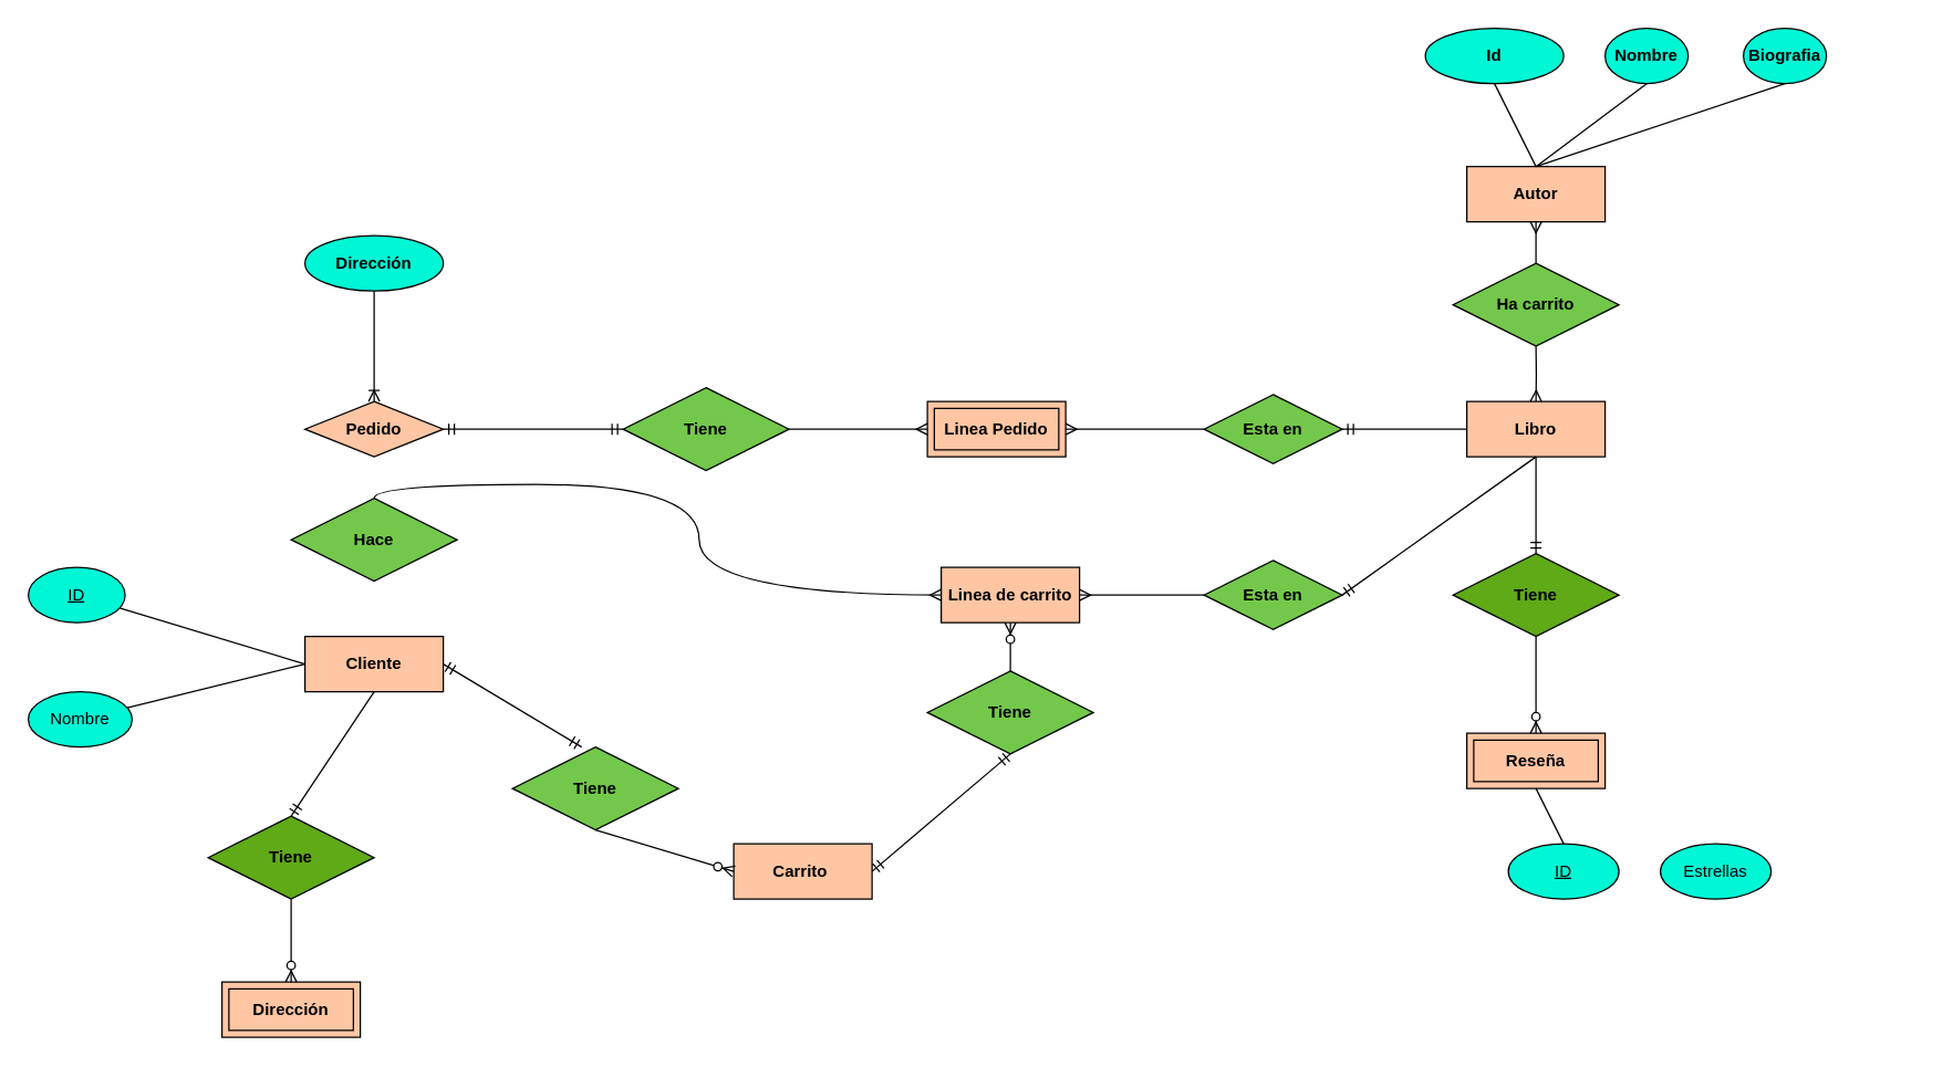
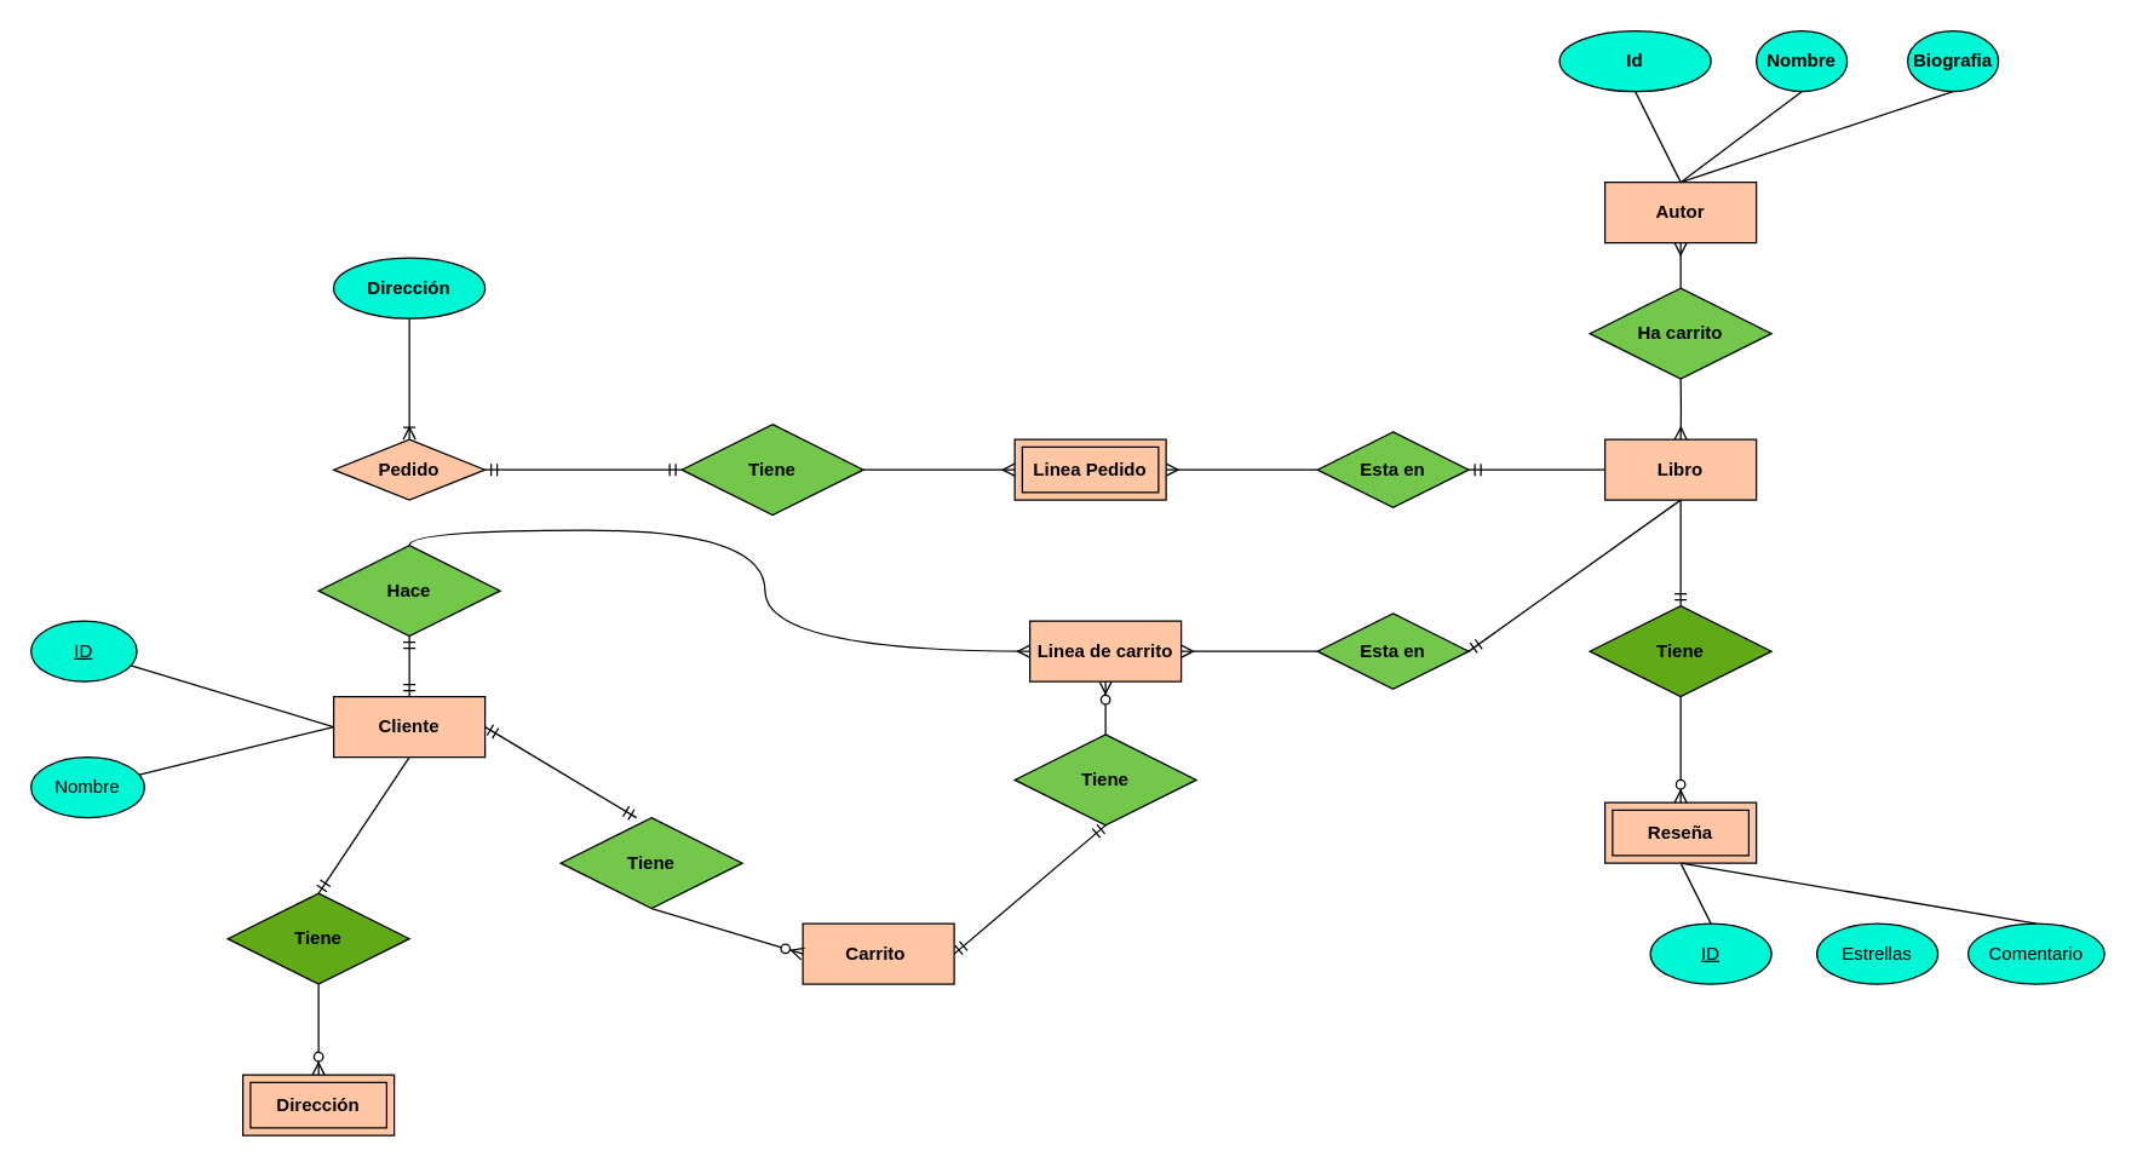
  <mxCell id="0" />
  <mxCell id="1" parent="0" />
  <mxCell id="2" value="&lt;b&gt;Libro&lt;/b&gt;" style="whiteSpace=wrap;html=1;align=center;fillColor=#FFC6A4;" parent="1" vertex="1"><mxGeometry x="1060" y="290" width="100" height="40" as="geometry" /></mxCell>
  <mxCell id="3" value="&lt;b&gt;Autor&lt;/b&gt;" style="whiteSpace=wrap;html=1;align=center;fillColor=#FFC6A4;" parent="1" vertex="1"><mxGeometry x="1060" y="120" width="100" height="40" as="geometry" /></mxCell>
  <mxCell id="4" value="&lt;b&gt;Ha carrito&lt;/b&gt;" style="shape=rhombus;perimeter=rhombusPerimeter;whiteSpace=wrap;html=1;align=center;fillColor=#73C84B;" parent="1" vertex="1"><mxGeometry x="1050" y="190" width="120" height="60" as="geometry" /></mxCell>
  <mxCell id="5" value="" style="edgeStyle=orthogonalEdgeStyle;fontSize=12;html=1;endArrow=ERmany;entryX=0.5;entryY=1;entryDx=0;entryDy=0;exitX=0.5;exitY=0;exitDx=0;exitDy=0;curved=1;" parent="1" edge="1"><mxGeometry width="100" height="100" relative="1" as="geometry"><mxPoint x="1110" y="190" as="sourcePoint" /><mxPoint x="1110" y="160" as="targetPoint" /></mxGeometry></mxCell>
  <mxCell id="6" value="" style="edgeStyle=orthogonalEdgeStyle;fontSize=12;html=1;endArrow=ERmany;exitX=0.5;exitY=1;exitDx=0;exitDy=0;entryX=0.5;entryY=0;entryDx=0;entryDy=0;curved=1;" parent="1" target="2" edge="1"><mxGeometry width="100" height="100" relative="1" as="geometry"><mxPoint x="1110" y="250" as="sourcePoint" /><mxPoint x="1290" y="330" as="targetPoint" /></mxGeometry></mxCell>
  <mxCell id="7" value="&lt;b&gt;Cliente&lt;/b&gt;" style="whiteSpace=wrap;html=1;align=center;fillColor=#FFC6A4;" parent="1" vertex="1"><mxGeometry x="220" y="460" width="100" height="40" as="geometry" /></mxCell>
  <mxCell id="8" value="&lt;b&gt;Pedido&lt;/b&gt;" style="rhombus;whiteSpace=wrap;html=1;align=center;fillColor=#FFC6A4;" parent="1" vertex="1"><mxGeometry x="220" y="290" width="100" height="40" as="geometry" /></mxCell>
  <mxCell id="9" value="&lt;b&gt;Hace&lt;/b&gt;" style="shape=rhombus;perimeter=rhombusPerimeter;whiteSpace=wrap;html=1;align=center;fillColor=#73C84B;" parent="1" vertex="1"><mxGeometry x="210" y="360" width="120" height="60" as="geometry" /></mxCell>
+ <mxCell id="10" value="" style="edgeStyle=orthogonalEdgeStyle;fontSize=12;html=1;endArrow=ERmandOne;startArrow=ERmandOne;exitX=0.5;exitY=0;exitDx=0;exitDy=0;entryX=0.5;entryY=1;entryDx=0;entryDy=0;curved=1;" parent="1" source="7" target="9" edge="1"><mxGeometry width="100" height="100" relative="1" as="geometry"><mxPoint x="480" y="360" as="sourcePoint" /><mxPoint x="580" y="260" as="targetPoint" /></mxGeometry></mxCell>
  <mxCell id="11" value="" style="edgeStyle=orthogonalEdgeStyle;fontSize=12;html=1;endArrow=ERmany;exitX=0.5;exitY=0;exitDx=0;exitDy=0;curved=1;" parent="1" source="9" target="48" edge="1"><mxGeometry width="100" height="100" relative="1" as="geometry"><mxPoint x="480" y="360" as="sourcePoint" /><mxPoint x="580" y="260" as="targetPoint" /></mxGeometry></mxCell>
  <mxCell id="12" value="&lt;b&gt;Linea Pedido&lt;/b&gt;" style="shape=ext;margin=3;double=1;whiteSpace=wrap;html=1;align=center;fillColor=#FFC6A4;" parent="1" vertex="1"><mxGeometry x="670" y="290" width="100" height="40" as="geometry" /></mxCell>
  <mxCell id="13" value="&lt;b&gt;Tiene&lt;/b&gt;" style="shape=rhombus;perimeter=rhombusPerimeter;whiteSpace=wrap;html=1;align=center;fillColor=#73C84B;" parent="1" vertex="1"><mxGeometry x="450" y="280" width="120" height="60" as="geometry" /></mxCell>
  <mxCell id="14" value="" style="edgeStyle=orthogonalEdgeStyle;fontSize=12;html=1;endArrow=ERmandOne;startArrow=ERmandOne;exitX=1;exitY=0.5;exitDx=0;exitDy=0;entryX=0;entryY=0.5;entryDx=0;entryDy=0;curved=1;" parent="1" source="8" target="13" edge="1"><mxGeometry width="100" height="100" relative="1" as="geometry"><mxPoint x="390" y="470" as="sourcePoint" /><mxPoint x="390" y="430" as="targetPoint" /></mxGeometry></mxCell>
  <mxCell id="15" value="" style="edgeStyle=orthogonalEdgeStyle;fontSize=12;html=1;endArrow=ERmany;exitX=1;exitY=0.5;exitDx=0;exitDy=0;entryX=0;entryY=0.5;entryDx=0;entryDy=0;curved=1;" parent="1" source="13" target="12" edge="1"><mxGeometry width="100" height="100" relative="1" as="geometry"><mxPoint x="390" y="370" as="sourcePoint" /><mxPoint x="390" y="340" as="targetPoint" /></mxGeometry></mxCell>
  <mxCell id="16" value="&lt;b&gt;Esta en&lt;/b&gt;" style="shape=rhombus;perimeter=rhombusPerimeter;whiteSpace=wrap;html=1;align=center;fillColor=#73C84B;" parent="1" vertex="1"><mxGeometry x="870" y="285" width="100" height="50" as="geometry" /></mxCell>
  <mxCell id="17" value="" style="fontSize=12;html=1;endArrow=ERmandOne;exitX=0;exitY=0.5;exitDx=0;exitDy=0;entryX=1;entryY=0.5;entryDx=0;entryDy=0;" parent="1" source="2" target="16" edge="1"><mxGeometry width="100" height="100" relative="1" as="geometry"><mxPoint x="730" y="360" as="sourcePoint" /><mxPoint x="972" y="310" as="targetPoint" /></mxGeometry></mxCell>
  <mxCell id="18" value="" style="edgeStyle=orthogonalEdgeStyle;fontSize=12;html=1;endArrow=ERmany;exitX=0;exitY=0.5;exitDx=0;exitDy=0;entryX=1;entryY=0.5;entryDx=0;entryDy=0;curved=1;" parent="1" source="16" target="12" edge="1"><mxGeometry width="100" height="100" relative="1" as="geometry"><mxPoint x="630" y="320" as="sourcePoint" /><mxPoint x="670" y="320" as="targetPoint" /></mxGeometry></mxCell>
  <mxCell id="19" value="&lt;b&gt;Nombre&lt;/b&gt;" style="ellipse;whiteSpace=wrap;html=1;align=center;fillColor=#00F7D5;" parent="1" vertex="1"><mxGeometry x="1160" y="20" width="60" height="40" as="geometry" /></mxCell>
  <mxCell id="20" value="&lt;b&gt;Id&lt;/b&gt;" style="ellipse;whiteSpace=wrap;html=1;align=center;fillColor=#00F7D5;" parent="1" vertex="1"><mxGeometry x="1030" y="20" width="100" height="40" as="geometry" /></mxCell>
  <mxCell id="21" value="&lt;b&gt;Biografia&lt;/b&gt;" style="ellipse;whiteSpace=wrap;html=1;align=center;fillColor=#00F7D5;" parent="1" vertex="1"><mxGeometry x="1260" y="20" width="60" height="40" as="geometry" /></mxCell>
  <mxCell id="22" value="" style="endArrow=none;html=1;entryX=0.5;entryY=1;entryDx=0;entryDy=0;exitX=0.5;exitY=0;exitDx=0;exitDy=0;" parent="1" source="3" target="20" edge="1"><mxGeometry width="50" height="50" relative="1" as="geometry"><mxPoint x="490" y="120" as="sourcePoint" /><mxPoint x="922" y="90" as="targetPoint" /></mxGeometry></mxCell>
  <mxCell id="23" value="" style="endArrow=none;html=1;entryX=0.5;entryY=1;entryDx=0;entryDy=0;exitX=0.5;exitY=0;exitDx=0;exitDy=0;" parent="1" target="19" edge="1" source="3"><mxGeometry width="50" height="50" relative="1" as="geometry"><mxPoint x="1060" y="120" as="sourcePoint" /><mxPoint x="932" y="100" as="targetPoint" /></mxGeometry></mxCell>
  <mxCell id="24" value="" style="endArrow=none;html=1;entryX=0.5;entryY=1;entryDx=0;entryDy=0;exitX=0.5;exitY=0;exitDx=0;exitDy=0;" parent="1" source="3" target="21" edge="1"><mxGeometry width="50" height="50" relative="1" as="geometry"><mxPoint x="1070" y="130" as="sourcePoint" /><mxPoint x="1030" y="100" as="targetPoint" /></mxGeometry></mxCell>
  <mxCell id="25" value="&lt;b&gt;Reseña&lt;/b&gt;" style="shape=ext;margin=3;double=1;whiteSpace=wrap;html=1;align=center;fillColor=#FFC6A4;strokeColor=#000000;" vertex="1" parent="1"><mxGeometry x="1060" y="530" width="100" height="40" as="geometry" /></mxCell>
  <mxCell id="26" value="&lt;b&gt;&lt;font color=&quot;#000000&quot;&gt;Tiene&lt;/font&gt;&lt;/b&gt;" style="shape=rhombus;perimeter=rhombusPerimeter;whiteSpace=wrap;html=1;align=center;fillColor=#60a917;strokeColor=#000000;fontColor=#ffffff;" vertex="1" parent="1"><mxGeometry x="1050" y="400" width="120" height="60" as="geometry" /></mxCell>
  <mxCell id="27" value="" style="fontSize=12;html=1;endArrow=ERmandOne;rounded=0;entryX=0.5;entryY=0;entryDx=0;entryDy=0;exitX=0.5;exitY=1;exitDx=0;exitDy=0;" edge="1" parent="1" source="2" target="26"><mxGeometry width="100" height="100" relative="1" as="geometry"><mxPoint x="940" y="480" as="sourcePoint" /><mxPoint x="1040" y="380" as="targetPoint" /></mxGeometry></mxCell>
  <mxCell id="28" value="" style="fontSize=12;html=1;endArrow=ERzeroToMany;endFill=1;rounded=0;exitX=0.5;exitY=1;exitDx=0;exitDy=0;entryX=0.5;entryY=0;entryDx=0;entryDy=0;" edge="1" parent="1" source="26" target="25"><mxGeometry width="100" height="100" relative="1" as="geometry"><mxPoint x="890" y="600" as="sourcePoint" /><mxPoint x="1080" y="480" as="targetPoint" /></mxGeometry></mxCell>
  <mxCell id="29" value="&lt;font color=&quot;#000000&quot;&gt;&lt;b&gt;Tiene&lt;/b&gt;&lt;/font&gt;" style="shape=rhombus;perimeter=rhombusPerimeter;whiteSpace=wrap;html=1;align=center;fontColor=#ffffff;fillColor=#60a917;strokeColor=#000000;" vertex="1" parent="1"><mxGeometry x="150" y="590" width="120" height="60" as="geometry" /></mxCell>
  <mxCell id="30" value="" style="fontSize=12;html=1;endArrow=ERmandOne;rounded=0;fontColor=#000000;exitX=0.5;exitY=1;exitDx=0;exitDy=0;entryX=0.5;entryY=0;entryDx=0;entryDy=0;" edge="1" parent="1" source="7" target="29"><mxGeometry width="100" height="100" relative="1" as="geometry"><mxPoint x="480" y="580" as="sourcePoint" /><mxPoint x="430" y="620" as="targetPoint" /></mxGeometry></mxCell>
  <mxCell id="31" value="ID" style="ellipse;whiteSpace=wrap;html=1;align=center;fontStyle=4;fontColor=#000000;strokeColor=#000000;fillColor=#00F7D5;" vertex="1" parent="1"><mxGeometry x="1090" y="610" width="80" height="40" as="geometry" /></mxCell>
  <mxCell id="32" value="Estrellas" style="ellipse;whiteSpace=wrap;html=1;align=center;fontColor=#000000;strokeColor=#000000;fillColor=#00F7D5;" vertex="1" parent="1"><mxGeometry x="1200" y="610" width="80" height="40" as="geometry" /></mxCell>
+ <mxCell id="33" value="Comentario" style="ellipse;whiteSpace=wrap;html=1;align=center;fontColor=#000000;strokeColor=#000000;fillColor=#00F7D5;" vertex="1" parent="1"><mxGeometry x="1300" y="610" width="90" height="40" as="geometry" /></mxCell>
  <mxCell id="34" value="" style="endArrow=none;html=1;rounded=0;fontColor=#000000;entryX=0.5;entryY=1;entryDx=0;entryDy=0;exitX=0.5;exitY=0;exitDx=0;exitDy=0;" edge="1" parent="1" source="31" target="25"><mxGeometry relative="1" as="geometry"><mxPoint x="650" y="580" as="sourcePoint" /><mxPoint x="810" y="580" as="targetPoint" /><Array as="points" /></mxGeometry></mxCell>
+ <mxCell id="35" value="" style="endArrow=none;html=1;rounded=0;fontColor=#000000;entryX=0.5;entryY=1;entryDx=0;entryDy=0;exitX=0.5;exitY=0;exitDx=0;exitDy=0;" edge="1" parent="1" source="33" target="25"><mxGeometry relative="1" as="geometry"><mxPoint x="650" y="580" as="sourcePoint" /><mxPoint x="810" y="580" as="targetPoint" /></mxGeometry></mxCell>
  <mxCell id="36" value="Nombre" style="ellipse;whiteSpace=wrap;html=1;align=center;fontColor=#000000;strokeColor=#000000;fillColor=#00F7D5;" vertex="1" parent="1"><mxGeometry x="20" y="500" width="75" height="40" as="geometry" /></mxCell>
  <mxCell id="37" value="ID" style="ellipse;whiteSpace=wrap;html=1;align=center;fontStyle=4;fontColor=#000000;strokeColor=#000000;fillColor=#00F7D5;" vertex="1" parent="1"><mxGeometry x="20" y="410" width="70" height="40" as="geometry" /></mxCell>
  <mxCell id="38" value="" style="endArrow=none;html=1;rounded=0;fontColor=#000000;exitX=0;exitY=0.5;exitDx=0;exitDy=0;" edge="1" parent="1" source="7" target="37"><mxGeometry relative="1" as="geometry"><mxPoint x="460" y="580" as="sourcePoint" /><mxPoint x="620" y="580" as="targetPoint" /></mxGeometry></mxCell>
  <mxCell id="39" value="" style="endArrow=none;html=1;rounded=0;fontColor=#000000;exitX=0;exitY=0.5;exitDx=0;exitDy=0;" edge="1" parent="1" source="7" target="36"><mxGeometry relative="1" as="geometry"><mxPoint x="460" y="580" as="sourcePoint" /><mxPoint x="620" y="580" as="targetPoint" /></mxGeometry></mxCell>
  <mxCell id="40" value="&lt;b&gt;Dirección&lt;/b&gt;" style="shape=ext;margin=3;double=1;whiteSpace=wrap;html=1;align=center;fontColor=#000000;strokeColor=#000000;fillColor=#FFC6A4;" vertex="1" parent="1"><mxGeometry x="160" y="710" width="100" height="40" as="geometry" /></mxCell>
  <mxCell id="41" value="" style="fontSize=12;html=1;endArrow=ERzeroToMany;endFill=1;rounded=0;fontColor=#000000;exitX=0.5;exitY=1;exitDx=0;exitDy=0;entryX=0.5;entryY=0;entryDx=0;entryDy=0;" edge="1" parent="1" source="29" target="40"><mxGeometry width="100" height="100" relative="1" as="geometry"><mxPoint x="480" y="590" as="sourcePoint" /><mxPoint x="580" y="490" as="targetPoint" /></mxGeometry></mxCell>
  <mxCell id="42" value="" style="fontSize=12;html=1;endArrow=ERoneToMany;rounded=0;fontColor=#000000;exitX=0.5;exitY=1;exitDx=0;exitDy=0;entryX=0.5;entryY=0;entryDx=0;entryDy=0;" edge="1" parent="1" target="8"><mxGeometry width="100" height="100" relative="1" as="geometry"><mxPoint x="270" y="210" as="sourcePoint" /><mxPoint x="640" y="270" as="targetPoint" /></mxGeometry></mxCell>
  <mxCell id="43" value="&lt;b&gt;Dirección&lt;/b&gt;" style="ellipse;whiteSpace=wrap;html=1;align=center;fontColor=#000000;strokeColor=#000000;fillColor=#00F7D5;" vertex="1" parent="1"><mxGeometry x="220" y="170" width="100" height="40" as="geometry" /></mxCell>
  <mxCell id="44" value="&lt;b&gt;Carrito&amp;nbsp;&lt;/b&gt;" style="whiteSpace=wrap;html=1;align=center;fontColor=#000000;strokeColor=#000000;fillColor=#FFC6A4;" vertex="1" parent="1"><mxGeometry x="530" y="610" width="100" height="40" as="geometry" /></mxCell>
  <mxCell id="45" value="&lt;b&gt;Tiene&lt;/b&gt;" style="shape=rhombus;perimeter=rhombusPerimeter;whiteSpace=wrap;html=1;align=center;fillColor=#73C84B;" vertex="1" parent="1"><mxGeometry x="370" y="540" width="120" height="60" as="geometry" /></mxCell>
  <mxCell id="46" value="&lt;b&gt;Tiene&lt;/b&gt;" style="shape=rhombus;perimeter=rhombusPerimeter;whiteSpace=wrap;html=1;align=center;fillColor=#73C84B;" vertex="1" parent="1"><mxGeometry x="670" y="485" width="120" height="60" as="geometry" /></mxCell>
  <mxCell id="47" value="&lt;b&gt;Esta en&lt;/b&gt;" style="shape=rhombus;perimeter=rhombusPerimeter;whiteSpace=wrap;html=1;align=center;fillColor=#73C84B;" vertex="1" parent="1"><mxGeometry x="870" y="405" width="100" height="50" as="geometry" /></mxCell>
  <mxCell id="48" value="&lt;b&gt;Linea de carrito&lt;/b&gt;" style="whiteSpace=wrap;html=1;align=center;fontColor=#000000;strokeColor=#000000;fillColor=#FFC6A4;" vertex="1" parent="1"><mxGeometry x="680" y="410" width="100" height="40" as="geometry" /></mxCell>
  <mxCell id="49" value="" style="fontSize=12;html=1;endArrow=ERmandOne;rounded=0;fontColor=#000000;entryX=1;entryY=0.5;entryDx=0;entryDy=0;" edge="1" parent="1" target="47"><mxGeometry width="100" height="100" relative="1" as="geometry"><mxPoint x="1110" y="330" as="sourcePoint" /><mxPoint x="750" y="360" as="targetPoint" /></mxGeometry></mxCell>
  <mxCell id="50" value="" style="edgeStyle=entityRelationEdgeStyle;fontSize=12;html=1;endArrow=ERmany;rounded=0;fontColor=#000000;exitX=0;exitY=0.5;exitDx=0;exitDy=0;entryX=1;entryY=0.5;entryDx=0;entryDy=0;" edge="1" parent="1" source="47" target="48"><mxGeometry width="100" height="100" relative="1" as="geometry"><mxPoint x="650" y="460" as="sourcePoint" /><mxPoint x="750" y="360" as="targetPoint" /></mxGeometry></mxCell>
  <mxCell id="51" value="" style="fontSize=12;html=1;endArrow=ERzeroToMany;endFill=1;rounded=0;fontColor=#000000;entryX=0.5;entryY=1;entryDx=0;entryDy=0;exitX=0.5;exitY=0;exitDx=0;exitDy=0;" edge="1" parent="1" source="46" target="48"><mxGeometry width="100" height="100" relative="1" as="geometry"><mxPoint x="650" y="460" as="sourcePoint" /><mxPoint x="750" y="360" as="targetPoint" /></mxGeometry></mxCell>
  <mxCell id="52" value="" style="fontSize=12;html=1;endArrow=ERmandOne;startArrow=ERmandOne;rounded=0;fontColor=#000000;exitX=1;exitY=0.5;exitDx=0;exitDy=0;entryX=0.5;entryY=1;entryDx=0;entryDy=0;" edge="1" parent="1" source="44" target="46"><mxGeometry width="100" height="100" relative="1" as="geometry"><mxPoint x="650" y="460" as="sourcePoint" /><mxPoint x="750" y="360" as="targetPoint" /></mxGeometry></mxCell>
  <mxCell id="53" value="" style="fontSize=12;html=1;endArrow=ERzeroToMany;endFill=1;rounded=0;fontColor=#000000;exitX=0.5;exitY=1;exitDx=0;exitDy=0;entryX=0;entryY=0.5;entryDx=0;entryDy=0;" edge="1" parent="1" source="45" target="44"><mxGeometry width="100" height="100" relative="1" as="geometry"><mxPoint x="650" y="560" as="sourcePoint" /><mxPoint x="750" y="460" as="targetPoint" /></mxGeometry></mxCell>
  <mxCell id="54" value="" style="fontSize=12;html=1;endArrow=ERmandOne;startArrow=ERmandOne;rounded=0;fontColor=#000000;exitX=1;exitY=0.5;exitDx=0;exitDy=0;entryX=0.417;entryY=0;entryDx=0;entryDy=0;entryPerimeter=0;" edge="1" parent="1" source="7" target="45"><mxGeometry width="100" height="100" relative="1" as="geometry"><mxPoint x="650" y="560" as="sourcePoint" /><mxPoint x="750" y="460" as="targetPoint" /></mxGeometry></mxCell>
